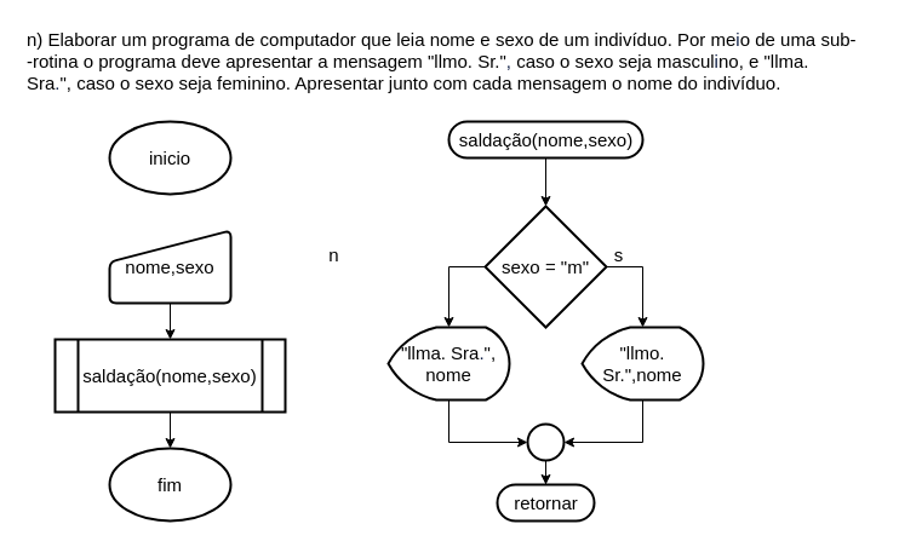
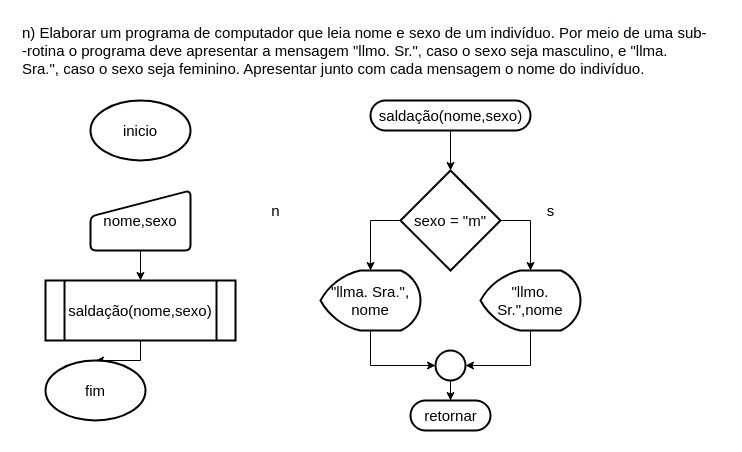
  <mxCell id="0" />
  <mxCell id="1" parent="0" />
  <mxCell id="2" value="&lt;span class=&quot;fontstyle0&quot; style=&quot;font-size: 15px;&quot;&gt;n) Elaborar um programa de computador que leia nome e sexo de um indivíduo. Por me&lt;/span&gt;&lt;span style=&quot;color: rgb(17, 33, 71); font-size: 15px;&quot; class=&quot;fontstyle0&quot;&gt;i&lt;/span&gt;&lt;span class=&quot;fontstyle0&quot; style=&quot;font-size: 15px;&quot;&gt;o de uma sub-&lt;br style=&quot;font-size: 15px;&quot;&gt;-rotina o programa deve apresentar a mensagem &quot;llmo. Sr.&quot;&lt;/span&gt;&lt;span style=&quot;color: rgb(17, 33, 71); font-size: 15px;&quot; class=&quot;fontstyle0&quot;&gt;, &lt;/span&gt;&lt;span class=&quot;fontstyle0&quot; style=&quot;font-size: 15px;&quot;&gt;caso o sexo seja mascul&lt;/span&gt;&lt;span style=&quot;color: rgb(17, 33, 71); font-size: 15px;&quot; class=&quot;fontstyle0&quot;&gt;i&lt;/span&gt;&lt;span class=&quot;fontstyle0&quot; style=&quot;font-size: 15px;&quot;&gt;no, e &quot;llma.&lt;br style=&quot;font-size: 15px;&quot;&gt;Sra&lt;/span&gt;&lt;span style=&quot;color: rgb(17, 33, 71); font-size: 15px;&quot; class=&quot;fontstyle0&quot;&gt;.&lt;/span&gt;&lt;span class=&quot;fontstyle0&quot; style=&quot;font-size: 15px;&quot;&gt;&quot;, caso o sexo seja feminino. Apresentar junto com cada mensagem o nome do indivíduo.&lt;/span&gt; " style="text;html=1;align=left;verticalAlign=middle;resizable=0;points=[];autosize=1;strokeColor=none;fillColor=none;fontSize=15;" vertex="1" parent="1"><mxGeometry width="700" height="60" as="geometry" x="20" y="20" /></mxCell>
  <mxCell id="3" value="" style="edgeStyle=orthogonalEdgeStyle;rounded=0;orthogonalLoop=1;jettySize=auto;html=1;fontSize=15;" edge="1" parent="1" source="4" target="8"><mxGeometry relative="1" as="geometry" /></mxCell>
  <mxCell id="4" value="saldação(nome,sexo)" style="html=1;dashed=0;whitespace=wrap;shape=mxgraph.dfd.start;fontSize=15;strokeWidth=2;" vertex="1" parent="1"><mxGeometry x="370" y="100" width="160" height="30" as="geometry" /></mxCell>
  <mxCell id="5" value="retornar" style="html=1;dashed=0;whitespace=wrap;shape=mxgraph.dfd.start;fontSize=15;strokeWidth=2;" vertex="1" parent="1"><mxGeometry x="410" y="400" width="80" height="30" as="geometry" /></mxCell>
  <mxCell id="6" style="edgeStyle=orthogonalEdgeStyle;rounded=0;orthogonalLoop=1;jettySize=auto;html=1;exitX=0;exitY=0.5;exitDx=0;exitDy=0;exitPerimeter=0;entryX=0.5;entryY=0;entryDx=0;entryDy=0;entryPerimeter=0;fontSize=15;" edge="1" parent="1" source="8" target="14"><mxGeometry relative="1" as="geometry" /></mxCell>
  <mxCell id="7" style="edgeStyle=orthogonalEdgeStyle;rounded=0;orthogonalLoop=1;jettySize=auto;html=1;exitX=1;exitY=0.5;exitDx=0;exitDy=0;exitPerimeter=0;fontSize=15;" edge="1" parent="1" source="8" target="12"><mxGeometry relative="1" as="geometry" /></mxCell>
  <mxCell id="8" value="sexo = &quot;m&quot;" style="strokeWidth=2;html=1;shape=mxgraph.flowchart.decision;whiteSpace=wrap;fontSize=15;" vertex="1" parent="1"><mxGeometry x="400" y="170" width="100" height="100" as="geometry" /></mxCell>
  <mxCell id="9" value="" style="edgeStyle=orthogonalEdgeStyle;rounded=0;orthogonalLoop=1;jettySize=auto;html=1;fontSize=15;" edge="1" parent="1" source="10" target="5"><mxGeometry relative="1" as="geometry" /></mxCell>
  <mxCell id="10" value="" style="verticalLabelPosition=bottom;verticalAlign=top;html=1;shape=mxgraph.flowchart.on-page_reference;fontSize=15;strokeWidth=2;" vertex="1" parent="1"><mxGeometry x="435" y="350" width="30" height="30" as="geometry" /></mxCell>
  <mxCell id="11" style="edgeStyle=orthogonalEdgeStyle;rounded=0;orthogonalLoop=1;jettySize=auto;html=1;exitX=0.5;exitY=1;exitDx=0;exitDy=0;exitPerimeter=0;entryX=1;entryY=0.5;entryDx=0;entryDy=0;entryPerimeter=0;fontSize=15;" edge="1" parent="1" source="12" target="10"><mxGeometry relative="1" as="geometry" /></mxCell>
  <mxCell id="12" value="&lt;span style=&quot;text-align: left;&quot;&gt;&quot;llmo. Sr.&quot;,nome&lt;/span&gt;" style="strokeWidth=2;html=1;shape=mxgraph.flowchart.display;whiteSpace=wrap;fontSize=15;" vertex="1" parent="1"><mxGeometry x="480" y="270" width="100" height="60" as="geometry" /></mxCell>
  <mxCell id="13" style="edgeStyle=orthogonalEdgeStyle;rounded=0;orthogonalLoop=1;jettySize=auto;html=1;exitX=0.5;exitY=1;exitDx=0;exitDy=0;exitPerimeter=0;entryX=0;entryY=0.5;entryDx=0;entryDy=0;entryPerimeter=0;fontSize=15;" edge="1" parent="1" source="14" target="10"><mxGeometry relative="1" as="geometry" /></mxCell>
  <mxCell id="14" value="&lt;span style=&quot;text-align: left;&quot; class=&quot;fontstyle0&quot;&gt;&quot;llma. Sra&lt;/span&gt;&lt;span style=&quot;text-align: left; color: rgb(17, 33, 71);&quot; class=&quot;fontstyle0&quot;&gt;.&lt;/span&gt;&lt;span style=&quot;text-align: left;&quot; class=&quot;fontstyle0&quot;&gt;&quot;, nome&lt;/span&gt;" style="strokeWidth=2;html=1;shape=mxgraph.flowchart.display;whiteSpace=wrap;fontSize=15;" vertex="1" parent="1"><mxGeometry x="320" y="270" width="100" height="60" as="geometry" /></mxCell>
- <mxCell id="15" value="s" style="text;html=1;align=center;verticalAlign=middle;resizable=0;points=[];autosize=1;strokeColor=none;fillColor=none;fontSize=15;" vertex="1" parent="1"><mxGeometry x="500" y="200" width="20" height="20" as="geometry" /></mxCell>
+ <mxCell id="15" value="s" style="text;html=1;align=center;verticalAlign=middle;resizable=0;points=[];autosize=1;strokeColor=none;fillColor=none;fontSize=15;" vertex="1" parent="1"><mxGeometry x="540" y="200" width="20" height="20" as="geometry" /></mxCell>
  <mxCell id="16" value="n" style="text;html=1;align=center;verticalAlign=middle;resizable=0;points=[];autosize=1;strokeColor=none;fillColor=none;fontSize=15;" vertex="1" parent="1"><mxGeometry x="265" y="200" width="20" height="20" as="geometry" /></mxCell>
  <mxCell id="17" value="" style="edgeStyle=orthogonalEdgeStyle;rounded=0;orthogonalLoop=1;jettySize=auto;html=1;fontSize=15;" edge="1" parent="1" source="18" target="21"><mxGeometry relative="1" as="geometry" /></mxCell>
  <mxCell id="18" value="nome,sexo" style="html=1;strokeWidth=2;shape=manualInput;whiteSpace=wrap;rounded=1;size=26;arcSize=11;fontSize=15;" vertex="1" parent="1"><mxGeometry x="90" y="190" width="100" height="60" as="geometry" /></mxCell>
  <mxCell id="19" value="inicio" style="strokeWidth=2;html=1;shape=mxgraph.flowchart.start_1;whiteSpace=wrap;fontSize=15;" vertex="1" parent="1"><mxGeometry x="90" y="100" width="100" height="60" as="geometry" /></mxCell>
  <mxCell id="20" value="" style="edgeStyle=orthogonalEdgeStyle;rounded=0;orthogonalLoop=1;jettySize=auto;html=1;fontSize=15;" edge="1" parent="1" source="21" target="22"><mxGeometry relative="1" as="geometry" /></mxCell>
  <mxCell id="21" value="saldação(nome,sexo)" style="shape=process;whiteSpace=wrap;html=1;backgroundOutline=1;fontSize=15;strokeWidth=2;rounded=1;arcSize=0;" vertex="1" parent="1"><mxGeometry x="45" y="280" width="190" height="60" as="geometry" /></mxCell>
- <mxCell id="22" value="fim" style="strokeWidth=2;html=1;shape=mxgraph.flowchart.start_1;whiteSpace=wrap;fontSize=15;" vertex="1" parent="1"><mxGeometry x="90" y="370" width="100" height="60" as="geometry" /></mxCell>
+ <mxCell id="22" value="fim" style="strokeWidth=2;html=1;shape=mxgraph.flowchart.start_1;whiteSpace=wrap;fontSize=15;" vertex="1" parent="1"><mxGeometry x="45" y="360" width="100" height="60" as="geometry" /></mxCell>
